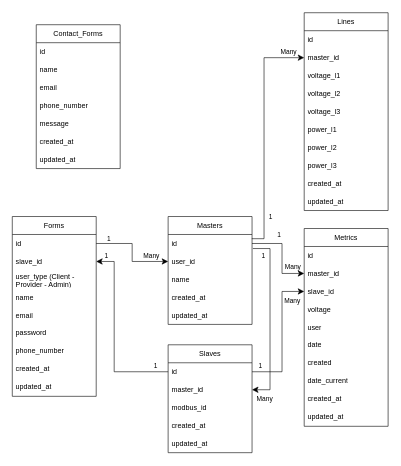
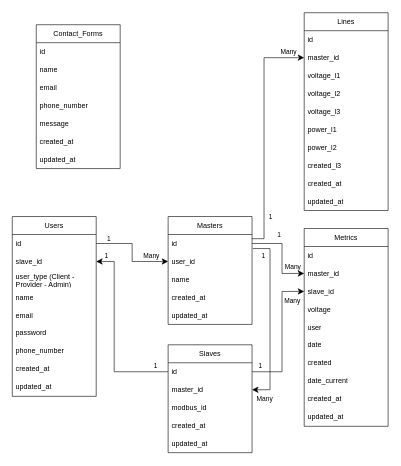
  <mxCell id="0" />
  <mxCell id="1" parent="0" />
- <mxCell id="2" value="Forms" style="swimlane;fontStyle=0;childLayout=stackLayout;horizontal=1;startSize=30;horizontalStack=0;resizeParent=1;resizeParentMax=0;resizeLast=0;collapsible=1;marginBottom=0;whiteSpace=wrap;html=1;" parent="1" vertex="1"><mxGeometry x="20" y="360" width="140" height="300" as="geometry" /></mxCell>
+ <mxCell id="2" value="Users" style="swimlane;fontStyle=0;childLayout=stackLayout;horizontal=1;startSize=30;horizontalStack=0;resizeParent=1;resizeParentMax=0;resizeLast=0;collapsible=1;marginBottom=0;whiteSpace=wrap;html=1;" parent="1" vertex="1"><mxGeometry x="20" y="360" width="140" height="300" as="geometry" /></mxCell>
  <mxCell id="3" value="id" style="text;strokeColor=none;fillColor=none;align=left;verticalAlign=middle;spacingLeft=4;spacingRight=4;overflow=hidden;points=[[0,0.5],[1,0.5]];portConstraint=eastwest;rotatable=0;whiteSpace=wrap;html=1;" parent="2" vertex="1"><mxGeometry y="30" width="140" height="30" as="geometry" /></mxCell>
  <mxCell id="4" value="slave_id" style="text;strokeColor=none;fillColor=none;align=left;verticalAlign=middle;spacingLeft=4;spacingRight=4;overflow=hidden;points=[[0,0.5],[1,0.5]];portConstraint=eastwest;rotatable=0;whiteSpace=wrap;html=1;" parent="2" vertex="1"><mxGeometry y="60" width="140" height="30" as="geometry" /></mxCell>
  <mxCell id="5" value="user_type (Client - Provider - Admin)" style="text;strokeColor=none;fillColor=none;align=left;verticalAlign=middle;spacingLeft=4;spacingRight=4;overflow=hidden;points=[[0,0.5],[1,0.5]];portConstraint=eastwest;rotatable=0;whiteSpace=wrap;html=1;" parent="2" vertex="1"><mxGeometry y="90" width="140" height="30" as="geometry" /></mxCell>
  <mxCell id="6" value="name" style="text;strokeColor=none;fillColor=none;align=left;verticalAlign=middle;spacingLeft=4;spacingRight=4;overflow=hidden;points=[[0,0.5],[1,0.5]];portConstraint=eastwest;rotatable=0;whiteSpace=wrap;html=1;" parent="2" vertex="1"><mxGeometry y="120" width="140" height="30" as="geometry" /></mxCell>
  <mxCell id="7" value="email" style="text;strokeColor=none;fillColor=none;align=left;verticalAlign=middle;spacingLeft=4;spacingRight=4;overflow=hidden;points=[[0,0.5],[1,0.5]];portConstraint=eastwest;rotatable=0;whiteSpace=wrap;html=1;" parent="2" vertex="1"><mxGeometry y="150" width="140" height="30" as="geometry" /></mxCell>
  <mxCell id="8" value="password" style="text;strokeColor=none;fillColor=none;align=left;verticalAlign=middle;spacingLeft=4;spacingRight=4;overflow=hidden;points=[[0,0.5],[1,0.5]];portConstraint=eastwest;rotatable=0;whiteSpace=wrap;html=1;" parent="2" vertex="1"><mxGeometry y="180" width="140" height="30" as="geometry" /></mxCell>
  <mxCell id="9" value="phone_number" style="text;strokeColor=none;fillColor=none;align=left;verticalAlign=middle;spacingLeft=4;spacingRight=4;overflow=hidden;points=[[0,0.5],[1,0.5]];portConstraint=eastwest;rotatable=0;whiteSpace=wrap;html=1;" parent="2" vertex="1"><mxGeometry y="210" width="140" height="30" as="geometry" /></mxCell>
  <mxCell id="10" value="created_at" style="text;strokeColor=none;fillColor=none;align=left;verticalAlign=middle;spacingLeft=4;spacingRight=4;overflow=hidden;points=[[0,0.5],[1,0.5]];portConstraint=eastwest;rotatable=0;whiteSpace=wrap;html=1;" parent="2" vertex="1"><mxGeometry y="240" width="140" height="30" as="geometry" /></mxCell>
  <mxCell id="11" value="updated_at" style="text;strokeColor=none;fillColor=none;align=left;verticalAlign=middle;spacingLeft=4;spacingRight=4;overflow=hidden;points=[[0,0.5],[1,0.5]];portConstraint=eastwest;rotatable=0;whiteSpace=wrap;html=1;" parent="2" vertex="1"><mxGeometry y="270" width="140" height="30" as="geometry" /></mxCell>
  <mxCell id="12" value="Contact_Forms" style="swimlane;fontStyle=0;childLayout=stackLayout;horizontal=1;startSize=30;horizontalStack=0;resizeParent=1;resizeParentMax=0;resizeLast=0;collapsible=1;marginBottom=0;whiteSpace=wrap;html=1;" parent="1" vertex="1"><mxGeometry x="60" y="40" width="140" height="240" as="geometry" /></mxCell>
  <mxCell id="13" value="id" style="text;strokeColor=none;fillColor=none;align=left;verticalAlign=middle;spacingLeft=4;spacingRight=4;overflow=hidden;points=[[0,0.5],[1,0.5]];portConstraint=eastwest;rotatable=0;whiteSpace=wrap;html=1;" parent="12" vertex="1"><mxGeometry y="30" width="140" height="30" as="geometry" /></mxCell>
  <mxCell id="14" value="name" style="text;strokeColor=none;fillColor=none;align=left;verticalAlign=middle;spacingLeft=4;spacingRight=4;overflow=hidden;points=[[0,0.5],[1,0.5]];portConstraint=eastwest;rotatable=0;whiteSpace=wrap;html=1;" parent="12" vertex="1"><mxGeometry y="60" width="140" height="30" as="geometry" /></mxCell>
  <mxCell id="15" value="email" style="text;strokeColor=none;fillColor=none;align=left;verticalAlign=middle;spacingLeft=4;spacingRight=4;overflow=hidden;points=[[0,0.5],[1,0.5]];portConstraint=eastwest;rotatable=0;whiteSpace=wrap;html=1;" parent="12" vertex="1"><mxGeometry y="90" width="140" height="30" as="geometry" /></mxCell>
  <mxCell id="16" value="phone_number" style="text;strokeColor=none;fillColor=none;align=left;verticalAlign=middle;spacingLeft=4;spacingRight=4;overflow=hidden;points=[[0,0.5],[1,0.5]];portConstraint=eastwest;rotatable=0;whiteSpace=wrap;html=1;" parent="12" vertex="1"><mxGeometry y="120" width="140" height="30" as="geometry" /></mxCell>
  <mxCell id="17" value="message" style="text;strokeColor=none;fillColor=none;align=left;verticalAlign=middle;spacingLeft=4;spacingRight=4;overflow=hidden;points=[[0,0.5],[1,0.5]];portConstraint=eastwest;rotatable=0;whiteSpace=wrap;html=1;" parent="12" vertex="1"><mxGeometry y="150" width="140" height="30" as="geometry" /></mxCell>
  <mxCell id="18" value="created_at" style="text;strokeColor=none;fillColor=none;align=left;verticalAlign=middle;spacingLeft=4;spacingRight=4;overflow=hidden;points=[[0,0.5],[1,0.5]];portConstraint=eastwest;rotatable=0;whiteSpace=wrap;html=1;" parent="12" vertex="1"><mxGeometry y="180" width="140" height="30" as="geometry" /></mxCell>
  <mxCell id="19" value="updated_at" style="text;strokeColor=none;fillColor=none;align=left;verticalAlign=middle;spacingLeft=4;spacingRight=4;overflow=hidden;points=[[0,0.5],[1,0.5]];portConstraint=eastwest;rotatable=0;whiteSpace=wrap;html=1;" parent="12" vertex="1"><mxGeometry y="210" width="140" height="30" as="geometry" /></mxCell>
  <mxCell id="20" value="Masters" style="swimlane;fontStyle=0;childLayout=stackLayout;horizontal=1;startSize=30;horizontalStack=0;resizeParent=1;resizeParentMax=0;resizeLast=0;collapsible=1;marginBottom=0;whiteSpace=wrap;html=1;" parent="1" vertex="1"><mxGeometry x="280" y="360" width="140" height="180" as="geometry" /></mxCell>
  <mxCell id="21" value="id" style="text;strokeColor=none;fillColor=none;align=left;verticalAlign=middle;spacingLeft=4;spacingRight=4;overflow=hidden;points=[[0,0.5],[1,0.5]];portConstraint=eastwest;rotatable=0;whiteSpace=wrap;html=1;" parent="20" vertex="1"><mxGeometry y="30" width="140" height="30" as="geometry" /></mxCell>
  <mxCell id="22" value="user_id" style="text;strokeColor=none;fillColor=none;align=left;verticalAlign=middle;spacingLeft=4;spacingRight=4;overflow=hidden;points=[[0,0.5],[1,0.5]];portConstraint=eastwest;rotatable=0;whiteSpace=wrap;html=1;" parent="20" vertex="1"><mxGeometry y="60" width="140" height="30" as="geometry" /></mxCell>
  <mxCell id="23" value="name" style="text;strokeColor=none;fillColor=none;align=left;verticalAlign=middle;spacingLeft=4;spacingRight=4;overflow=hidden;points=[[0,0.5],[1,0.5]];portConstraint=eastwest;rotatable=0;whiteSpace=wrap;html=1;" parent="20" vertex="1"><mxGeometry y="90" width="140" height="30" as="geometry" /></mxCell>
  <mxCell id="24" value="created_at" style="text;strokeColor=none;fillColor=none;align=left;verticalAlign=middle;spacingLeft=4;spacingRight=4;overflow=hidden;points=[[0,0.5],[1,0.5]];portConstraint=eastwest;rotatable=0;whiteSpace=wrap;html=1;" parent="20" vertex="1"><mxGeometry y="120" width="140" height="30" as="geometry" /></mxCell>
  <mxCell id="25" value="updated_at" style="text;strokeColor=none;fillColor=none;align=left;verticalAlign=middle;spacingLeft=4;spacingRight=4;overflow=hidden;points=[[0,0.5],[1,0.5]];portConstraint=eastwest;rotatable=0;whiteSpace=wrap;html=1;" parent="20" vertex="1"><mxGeometry y="150" width="140" height="30" as="geometry" /></mxCell>
  <mxCell id="26" value="Lines" style="swimlane;fontStyle=0;childLayout=stackLayout;horizontal=1;startSize=30;horizontalStack=0;resizeParent=1;resizeParentMax=0;resizeLast=0;collapsible=1;marginBottom=0;whiteSpace=wrap;html=1;" parent="1" vertex="1"><mxGeometry x="507" y="20" width="140" height="330" as="geometry" /></mxCell>
  <mxCell id="27" value="id" style="text;strokeColor=none;fillColor=none;align=left;verticalAlign=middle;spacingLeft=4;spacingRight=4;overflow=hidden;points=[[0,0.5],[1,0.5]];portConstraint=eastwest;rotatable=0;whiteSpace=wrap;html=1;" parent="26" vertex="1"><mxGeometry y="30" width="140" height="30" as="geometry" /></mxCell>
  <mxCell id="28" value="master_id" style="text;strokeColor=none;fillColor=none;align=left;verticalAlign=middle;spacingLeft=4;spacingRight=4;overflow=hidden;points=[[0,0.5],[1,0.5]];portConstraint=eastwest;rotatable=0;whiteSpace=wrap;html=1;" parent="26" vertex="1"><mxGeometry y="60" width="140" height="30" as="geometry" /></mxCell>
  <mxCell id="29" value="voltage_l1" style="text;strokeColor=none;fillColor=none;align=left;verticalAlign=middle;spacingLeft=4;spacingRight=4;overflow=hidden;points=[[0,0.5],[1,0.5]];portConstraint=eastwest;rotatable=0;whiteSpace=wrap;html=1;" parent="26" vertex="1"><mxGeometry y="90" width="140" height="30" as="geometry" /></mxCell>
  <mxCell id="30" value="voltage_l2" style="text;strokeColor=none;fillColor=none;align=left;verticalAlign=middle;spacingLeft=4;spacingRight=4;overflow=hidden;points=[[0,0.5],[1,0.5]];portConstraint=eastwest;rotatable=0;whiteSpace=wrap;html=1;" parent="26" vertex="1"><mxGeometry y="120" width="140" height="30" as="geometry" /></mxCell>
  <mxCell id="31" value="voltage_l3" style="text;strokeColor=none;fillColor=none;align=left;verticalAlign=middle;spacingLeft=4;spacingRight=4;overflow=hidden;points=[[0,0.5],[1,0.5]];portConstraint=eastwest;rotatable=0;whiteSpace=wrap;html=1;" parent="26" vertex="1"><mxGeometry y="150" width="140" height="30" as="geometry" /></mxCell>
  <mxCell id="32" value="power_l1" style="text;strokeColor=none;fillColor=none;align=left;verticalAlign=middle;spacingLeft=4;spacingRight=4;overflow=hidden;points=[[0,0.5],[1,0.5]];portConstraint=eastwest;rotatable=0;whiteSpace=wrap;html=1;" parent="26" vertex="1"><mxGeometry y="180" width="140" height="30" as="geometry" /></mxCell>
  <mxCell id="33" value="power_l2" style="text;strokeColor=none;fillColor=none;align=left;verticalAlign=middle;spacingLeft=4;spacingRight=4;overflow=hidden;points=[[0,0.5],[1,0.5]];portConstraint=eastwest;rotatable=0;whiteSpace=wrap;html=1;" parent="26" vertex="1"><mxGeometry y="210" width="140" height="30" as="geometry" /></mxCell>
- <mxCell id="34" value="power_l3" style="text;strokeColor=none;fillColor=none;align=left;verticalAlign=middle;spacingLeft=4;spacingRight=4;overflow=hidden;points=[[0,0.5],[1,0.5]];portConstraint=eastwest;rotatable=0;whiteSpace=wrap;html=1;" parent="26" vertex="1"><mxGeometry y="240" width="140" height="30" as="geometry" /></mxCell>
+ <mxCell id="34" value="created_l3" style="text;strokeColor=none;fillColor=none;align=left;verticalAlign=middle;spacingLeft=4;spacingRight=4;overflow=hidden;points=[[0,0.5],[1,0.5]];portConstraint=eastwest;rotatable=0;whiteSpace=wrap;html=1;" parent="26" vertex="1"><mxGeometry y="240" width="140" height="30" as="geometry" /></mxCell>
  <mxCell id="35" value="created_at" style="text;strokeColor=none;fillColor=none;align=left;verticalAlign=middle;spacingLeft=4;spacingRight=4;overflow=hidden;points=[[0,0.5],[1,0.5]];portConstraint=eastwest;rotatable=0;whiteSpace=wrap;html=1;" parent="26" vertex="1"><mxGeometry y="270" width="140" height="30" as="geometry" /></mxCell>
  <mxCell id="36" value="updated_at" style="text;strokeColor=none;fillColor=none;align=left;verticalAlign=middle;spacingLeft=4;spacingRight=4;overflow=hidden;points=[[0,0.5],[1,0.5]];portConstraint=eastwest;rotatable=0;whiteSpace=wrap;html=1;" parent="26" vertex="1"><mxGeometry y="300" width="140" height="30" as="geometry" /></mxCell>
  <mxCell id="37" value="Slaves" style="swimlane;fontStyle=0;childLayout=stackLayout;horizontal=1;startSize=30;horizontalStack=0;resizeParent=1;resizeParentMax=0;resizeLast=0;collapsible=1;marginBottom=0;whiteSpace=wrap;html=1;" parent="1" vertex="1"><mxGeometry x="280" y="574" width="140" height="180" as="geometry" /></mxCell>
  <mxCell id="38" value="id" style="text;strokeColor=none;fillColor=none;align=left;verticalAlign=middle;spacingLeft=4;spacingRight=4;overflow=hidden;points=[[0,0.5],[1,0.5]];portConstraint=eastwest;rotatable=0;whiteSpace=wrap;html=1;" parent="37" vertex="1"><mxGeometry y="30" width="140" height="30" as="geometry" /></mxCell>
  <mxCell id="39" value="master_id" style="text;strokeColor=none;fillColor=none;align=left;verticalAlign=middle;spacingLeft=4;spacingRight=4;overflow=hidden;points=[[0,0.5],[1,0.5]];portConstraint=eastwest;rotatable=0;whiteSpace=wrap;html=1;" parent="37" vertex="1"><mxGeometry y="60" width="140" height="30" as="geometry" /></mxCell>
  <mxCell id="40" value="modbus_id" style="text;strokeColor=none;fillColor=none;align=left;verticalAlign=middle;spacingLeft=4;spacingRight=4;overflow=hidden;points=[[0,0.5],[1,0.5]];portConstraint=eastwest;rotatable=0;whiteSpace=wrap;html=1;" parent="37" vertex="1"><mxGeometry y="90" width="140" height="30" as="geometry" /></mxCell>
  <mxCell id="41" value="created_at" style="text;strokeColor=none;fillColor=none;align=left;verticalAlign=middle;spacingLeft=4;spacingRight=4;overflow=hidden;points=[[0,0.5],[1,0.5]];portConstraint=eastwest;rotatable=0;whiteSpace=wrap;html=1;" parent="37" vertex="1"><mxGeometry y="120" width="140" height="30" as="geometry" /></mxCell>
  <mxCell id="42" value="updated_at" style="text;strokeColor=none;fillColor=none;align=left;verticalAlign=middle;spacingLeft=4;spacingRight=4;overflow=hidden;points=[[0,0.5],[1,0.5]];portConstraint=eastwest;rotatable=0;whiteSpace=wrap;html=1;" parent="37" vertex="1"><mxGeometry y="150" width="140" height="30" as="geometry" /></mxCell>
  <mxCell id="43" value="Metrics" style="swimlane;fontStyle=0;childLayout=stackLayout;horizontal=1;startSize=30;horizontalStack=0;resizeParent=1;resizeParentMax=0;resizeLast=0;collapsible=1;marginBottom=0;whiteSpace=wrap;html=1;" parent="1" vertex="1"><mxGeometry x="507" y="380" width="140" height="330" as="geometry" /></mxCell>
  <mxCell id="44" value="id" style="text;strokeColor=none;fillColor=none;align=left;verticalAlign=middle;spacingLeft=4;spacingRight=4;overflow=hidden;points=[[0,0.5],[1,0.5]];portConstraint=eastwest;rotatable=0;whiteSpace=wrap;html=1;" parent="43" vertex="1"><mxGeometry y="30" width="140" height="30" as="geometry" /></mxCell>
  <mxCell id="45" value="master_id" style="text;strokeColor=none;fillColor=none;align=left;verticalAlign=middle;spacingLeft=4;spacingRight=4;overflow=hidden;points=[[0,0.5],[1,0.5]];portConstraint=eastwest;rotatable=0;whiteSpace=wrap;html=1;" parent="43" vertex="1"><mxGeometry y="60" width="140" height="30" as="geometry" /></mxCell>
  <mxCell id="46" value="slave_id" style="text;strokeColor=none;fillColor=none;align=left;verticalAlign=middle;spacingLeft=4;spacingRight=4;overflow=hidden;points=[[0,0.5],[1,0.5]];portConstraint=eastwest;rotatable=0;whiteSpace=wrap;html=1;" parent="43" vertex="1"><mxGeometry y="90" width="140" height="30" as="geometry" /></mxCell>
  <mxCell id="47" value="voltage" style="text;strokeColor=none;fillColor=none;align=left;verticalAlign=middle;spacingLeft=4;spacingRight=4;overflow=hidden;points=[[0,0.5],[1,0.5]];portConstraint=eastwest;rotatable=0;whiteSpace=wrap;html=1;" parent="43" vertex="1"><mxGeometry y="120" width="140" height="30" as="geometry" /></mxCell>
  <mxCell id="48" value="user" style="text;strokeColor=none;fillColor=none;align=left;verticalAlign=middle;spacingLeft=4;spacingRight=4;overflow=hidden;points=[[0,0.5],[1,0.5]];portConstraint=eastwest;rotatable=0;whiteSpace=wrap;html=1;" parent="43" vertex="1"><mxGeometry y="150" width="140" height="30" as="geometry" /></mxCell>
  <mxCell id="49" value="date" style="text;strokeColor=none;fillColor=none;align=left;verticalAlign=middle;spacingLeft=4;spacingRight=4;overflow=hidden;points=[[0,0.5],[1,0.5]];portConstraint=eastwest;rotatable=0;whiteSpace=wrap;html=1;" parent="43" vertex="1"><mxGeometry y="180" width="140" height="30" as="geometry" /></mxCell>
  <mxCell id="50" value="created" style="text;strokeColor=none;fillColor=none;align=left;verticalAlign=middle;spacingLeft=4;spacingRight=4;overflow=hidden;points=[[0,0.5],[1,0.5]];portConstraint=eastwest;rotatable=0;whiteSpace=wrap;html=1;" parent="43" vertex="1"><mxGeometry y="210" width="140" height="30" as="geometry" /></mxCell>
  <mxCell id="51" value="date_current" style="text;strokeColor=none;fillColor=none;align=left;verticalAlign=middle;spacingLeft=4;spacingRight=4;overflow=hidden;points=[[0,0.5],[1,0.5]];portConstraint=eastwest;rotatable=0;whiteSpace=wrap;html=1;" parent="43" vertex="1"><mxGeometry y="240" width="140" height="30" as="geometry" /></mxCell>
  <mxCell id="52" value="created_at" style="text;strokeColor=none;fillColor=none;align=left;verticalAlign=middle;spacingLeft=4;spacingRight=4;overflow=hidden;points=[[0,0.5],[1,0.5]];portConstraint=eastwest;rotatable=0;whiteSpace=wrap;html=1;" parent="43" vertex="1"><mxGeometry y="270" width="140" height="30" as="geometry" /></mxCell>
  <mxCell id="53" value="updated_at" style="text;strokeColor=none;fillColor=none;align=left;verticalAlign=middle;spacingLeft=4;spacingRight=4;overflow=hidden;points=[[0,0.5],[1,0.5]];portConstraint=eastwest;rotatable=0;whiteSpace=wrap;html=1;" parent="43" vertex="1"><mxGeometry y="300" width="140" height="30" as="geometry" /></mxCell>
  <mxCell id="54" value="" style="edgeStyle=elbowEdgeStyle;elbow=horizontal;endArrow=classic;html=1;curved=0;rounded=0;endSize=8;startSize=8;exitX=1;exitY=0.5;exitDx=0;exitDy=0;entryX=0;entryY=0.5;entryDx=0;entryDy=0;" parent="1" source="3" target="22" edge="1"><mxGeometry width="50" height="50" relative="1" as="geometry"><mxPoint x="30" y="415" as="sourcePoint" /><mxPoint x="-110" y="445" as="targetPoint" /></mxGeometry></mxCell>
  <mxCell id="55" value="1" style="edgeLabel;html=1;align=center;verticalAlign=middle;resizable=0;points=[];" parent="54" vertex="1" connectable="0"><mxGeometry x="-0.814" y="-1" relative="1" as="geometry"><mxPoint x="6" y="-10" as="offset" /></mxGeometry></mxCell>
  <mxCell id="56" value="Many" style="edgeLabel;html=1;align=center;verticalAlign=middle;resizable=0;points=[];" parent="54" vertex="1" connectable="0"><mxGeometry x="0.76" y="-1" relative="1" as="geometry"><mxPoint x="-11" y="-12" as="offset" /></mxGeometry></mxCell>
  <mxCell id="57" value="" style="edgeStyle=elbowEdgeStyle;elbow=horizontal;endArrow=classic;html=1;curved=0;rounded=0;endSize=8;startSize=8;exitX=0.997;exitY=0.233;exitDx=0;exitDy=0;entryX=0;entryY=0.5;entryDx=0;entryDy=0;exitPerimeter=0;" parent="1" source="21" target="28" edge="1"><mxGeometry width="50" height="50" relative="1" as="geometry"><mxPoint x="420" y="415" as="sourcePoint" /><mxPoint x="540" y="445" as="targetPoint" /><Array as="points"><mxPoint x="440" y="250" /></Array></mxGeometry></mxCell>
  <mxCell id="58" value="1" style="edgeLabel;html=1;align=center;verticalAlign=middle;resizable=0;points=[];" parent="57" vertex="1" connectable="0"><mxGeometry x="-0.814" y="-1" relative="1" as="geometry"><mxPoint x="9" y="-22" as="offset" /></mxGeometry></mxCell>
  <mxCell id="59" value="Many" style="edgeLabel;html=1;align=center;verticalAlign=middle;resizable=0;points=[];" parent="57" vertex="1" connectable="0"><mxGeometry x="0.76" y="-1" relative="1" as="geometry"><mxPoint x="20" y="-12" as="offset" /></mxGeometry></mxCell>
  <mxCell id="60" value="" style="edgeStyle=elbowEdgeStyle;elbow=horizontal;endArrow=classic;html=1;curved=0;rounded=0;endSize=8;startSize=8;exitX=1.01;exitY=0.781;exitDx=0;exitDy=0;entryX=1;entryY=0.5;entryDx=0;entryDy=0;exitPerimeter=0;" parent="1" source="21" target="39" edge="1"><mxGeometry width="50" height="50" relative="1" as="geometry"><mxPoint x="430" y="415" as="sourcePoint" /><mxPoint x="550" y="415" as="targetPoint" /><Array as="points"><mxPoint x="450" y="530" /></Array></mxGeometry></mxCell>
  <mxCell id="61" value="1" style="edgeLabel;html=1;align=center;verticalAlign=middle;resizable=0;points=[];" parent="60" vertex="1" connectable="0"><mxGeometry x="-0.814" y="-1" relative="1" as="geometry"><mxPoint x="-10" y="10" as="offset" /></mxGeometry></mxCell>
  <mxCell id="62" value="Many" style="edgeLabel;html=1;align=center;verticalAlign=middle;resizable=0;points=[];" parent="60" vertex="1" connectable="0"><mxGeometry x="0.76" y="-1" relative="1" as="geometry"><mxPoint x="-9" y="21" as="offset" /></mxGeometry></mxCell>
  <mxCell id="63" value="" style="edgeStyle=elbowEdgeStyle;elbow=horizontal;endArrow=classic;html=1;curved=0;rounded=0;endSize=8;startSize=8;exitX=1;exitY=0.5;exitDx=0;exitDy=0;entryX=0;entryY=0.5;entryDx=0;entryDy=0;" parent="1" source="21" target="45" edge="1"><mxGeometry width="50" height="50" relative="1" as="geometry"><mxPoint x="427" y="390" as="sourcePoint" /><mxPoint x="547" y="390" as="targetPoint" /><Array as="points"><mxPoint x="470" y="430" /></Array></mxGeometry></mxCell>
  <mxCell id="64" value="1" style="edgeLabel;html=1;align=center;verticalAlign=middle;resizable=0;points=[];" parent="63" vertex="1" connectable="0"><mxGeometry x="-0.814" y="-1" relative="1" as="geometry"><mxPoint x="31" y="-16" as="offset" /></mxGeometry></mxCell>
  <mxCell id="65" value="Many" style="edgeLabel;html=1;align=center;verticalAlign=middle;resizable=0;points=[];" parent="63" vertex="1" connectable="0"><mxGeometry x="0.76" y="-1" relative="1" as="geometry"><mxPoint x="-4" y="-13" as="offset" /></mxGeometry></mxCell>
  <mxCell id="66" value="" style="edgeStyle=elbowEdgeStyle;elbow=horizontal;endArrow=classic;html=1;curved=0;rounded=0;endSize=8;startSize=8;exitX=1;exitY=0.5;exitDx=0;exitDy=0;entryX=0;entryY=0.5;entryDx=0;entryDy=0;" parent="1" source="38" target="46" edge="1"><mxGeometry width="50" height="50" relative="1" as="geometry"><mxPoint x="420" y="620" as="sourcePoint" /><mxPoint x="580" y="670" as="targetPoint" /><Array as="points"><mxPoint x="470" y="570" /></Array></mxGeometry></mxCell>
  <mxCell id="67" value="1" style="edgeLabel;html=1;align=center;verticalAlign=middle;resizable=0;points=[];" parent="66" vertex="1" connectable="0"><mxGeometry x="-0.814" y="-1" relative="1" as="geometry"><mxPoint x="-8" y="-12" as="offset" /></mxGeometry></mxCell>
  <mxCell id="68" value="Many" style="edgeLabel;html=1;align=center;verticalAlign=middle;resizable=0;points=[];" parent="66" vertex="1" connectable="0"><mxGeometry x="0.76" y="-1" relative="1" as="geometry"><mxPoint x="6" y="13" as="offset" /></mxGeometry></mxCell>
  <mxCell id="69" value="" style="edgeStyle=elbowEdgeStyle;elbow=horizontal;endArrow=classic;html=1;curved=0;rounded=0;endSize=8;startSize=8;exitX=0;exitY=0.5;exitDx=0;exitDy=0;entryX=1;entryY=0.5;entryDx=0;entryDy=0;" parent="1" source="38" target="4" edge="1"><mxGeometry width="50" height="50" relative="1" as="geometry"><mxPoint x="170" y="415" as="sourcePoint" /><mxPoint x="290" y="445" as="targetPoint" /><Array as="points"><mxPoint x="190" y="530" /></Array></mxGeometry></mxCell>
  <mxCell id="70" value="1" style="edgeLabel;html=1;align=center;verticalAlign=middle;resizable=0;points=[];" parent="69" vertex="1" connectable="0"><mxGeometry x="-0.814" y="-1" relative="1" as="geometry"><mxPoint x="6" y="-10" as="offset" /></mxGeometry></mxCell>
  <mxCell id="71" value="1" style="edgeLabel;html=1;align=center;verticalAlign=middle;resizable=0;points=[];" parent="69" vertex="1" connectable="0"><mxGeometry x="0.76" y="-1" relative="1" as="geometry"><mxPoint x="-15" y="-17" as="offset" /></mxGeometry></mxCell>
